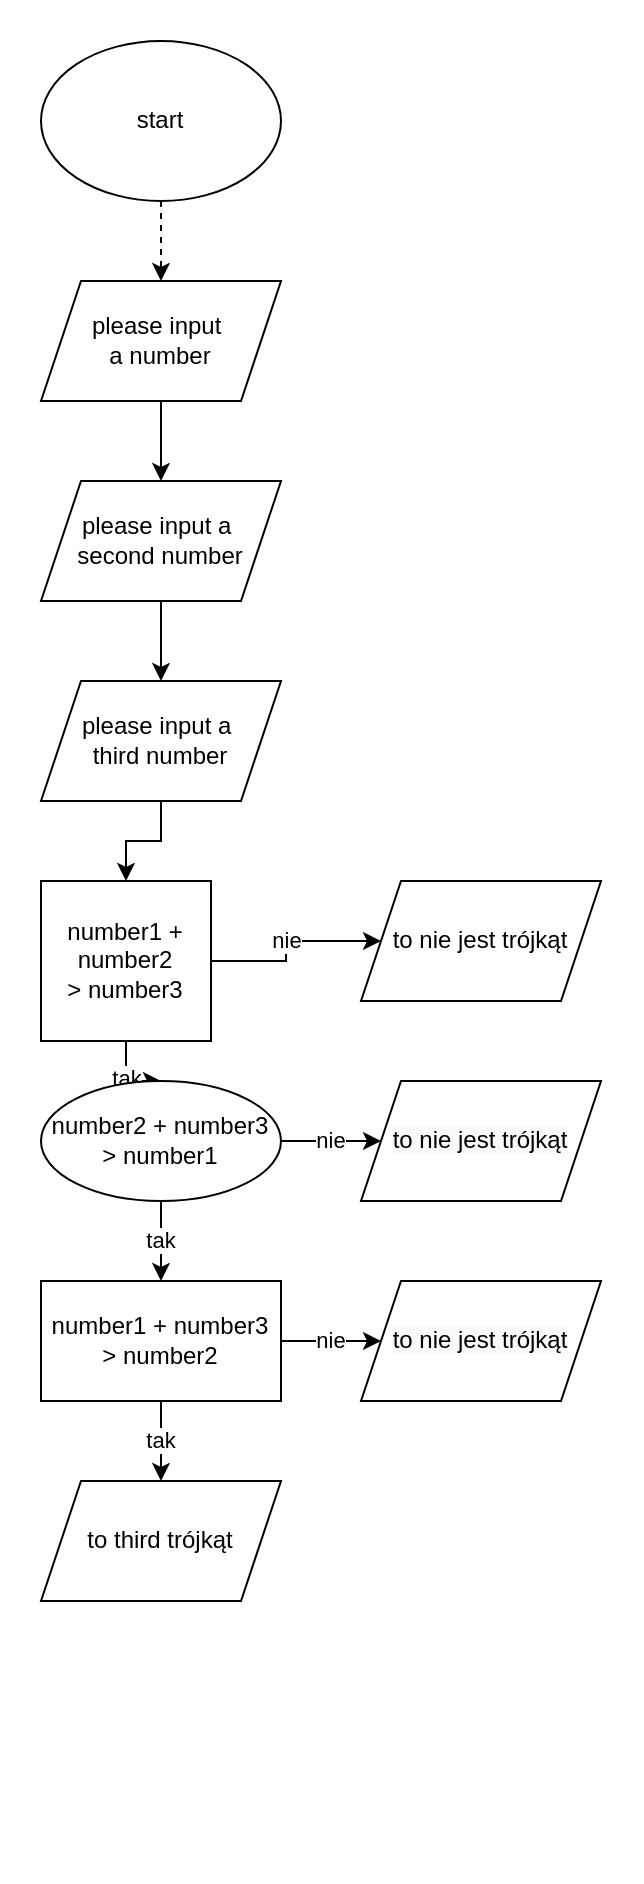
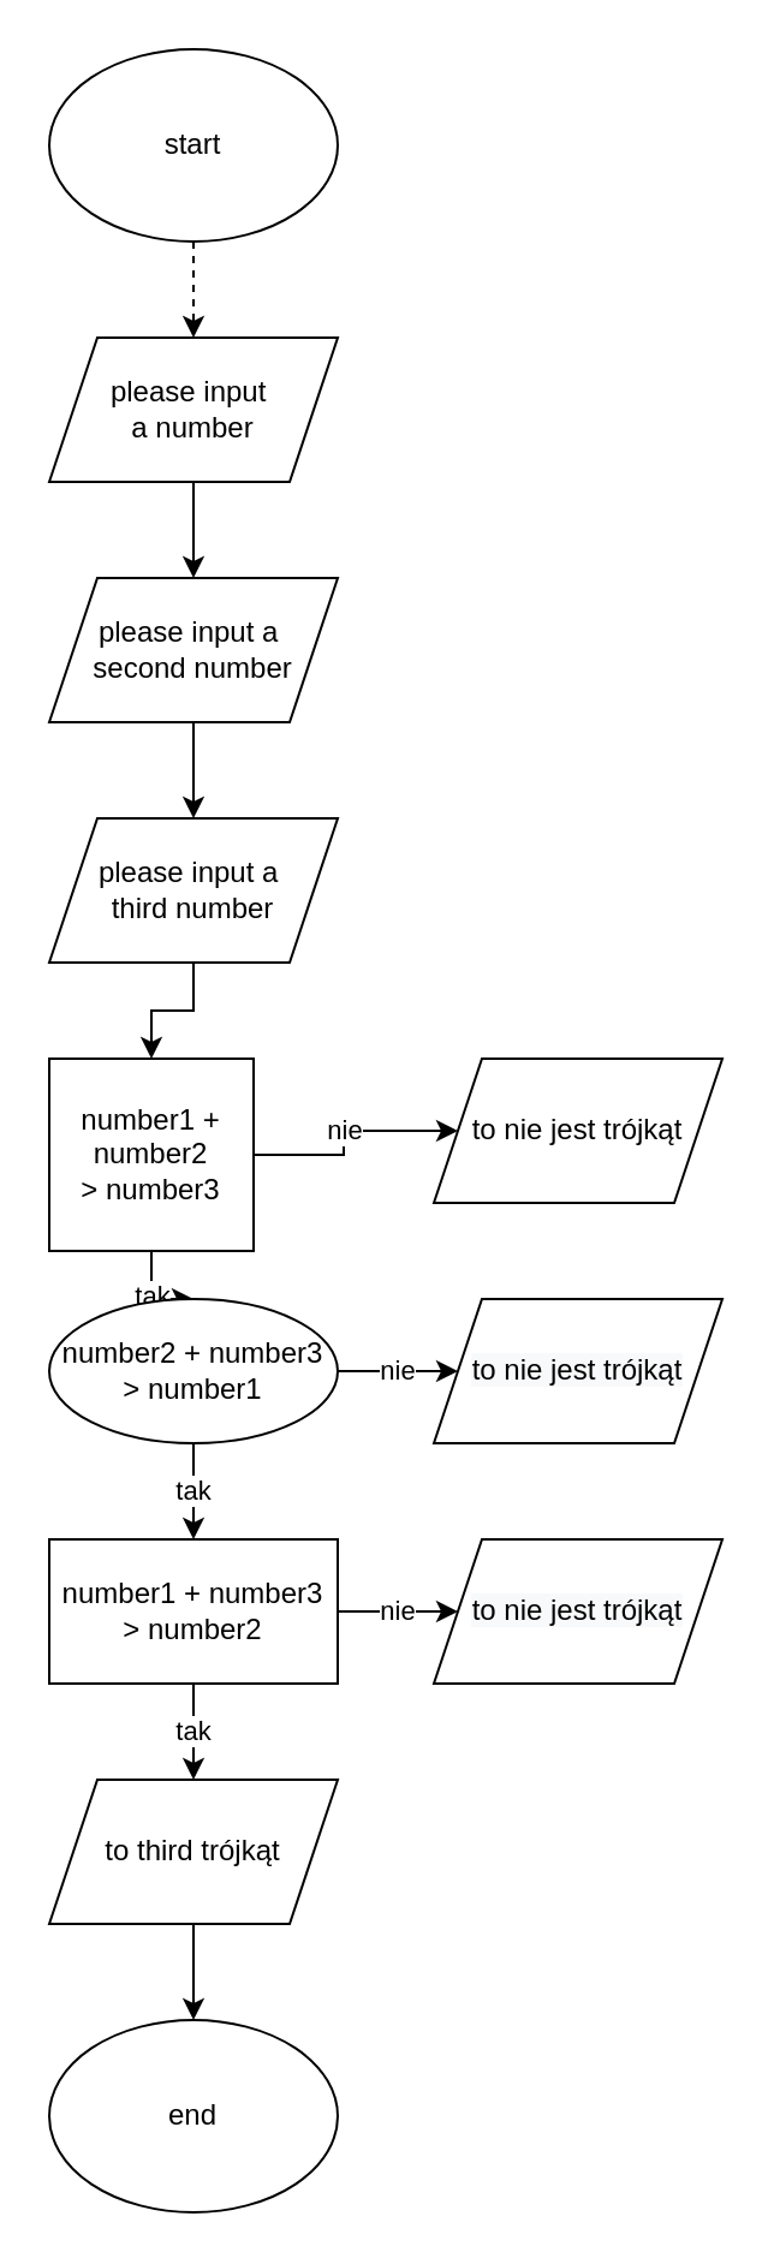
  <mxCell id="0" />
  <mxCell id="1" parent="0" />
  <mxCell id="2" style="edgeStyle=orthogonalEdgeStyle;rounded=0;orthogonalLoop=1;jettySize=auto;html=1;dashed=1;" edge="1" parent="1" source="3" target="5"><mxGeometry relative="1" as="geometry" /></mxCell>
  <mxCell id="3" value="start" style="ellipse;whiteSpace=wrap;html=1;shadow=0;glass=0;fillColor=#ffffff;gradientColor=none;" vertex="1" parent="1"><mxGeometry x="20" y="20" width="120" height="80" as="geometry" /></mxCell>
  <mxCell id="4" style="edgeStyle=orthogonalEdgeStyle;rounded=0;orthogonalLoop=1;jettySize=auto;html=1;" edge="1" parent="1" source="5" target="7"><mxGeometry relative="1" as="geometry" /></mxCell>
  <mxCell id="5" value="please input&amp;nbsp;&lt;br&gt;a number" style="shape=parallelogram;perimeter=parallelogramPerimeter;whiteSpace=wrap;html=1;fixedSize=1;shadow=0;glass=0;fillColor=#ffffff;gradientColor=none;" vertex="1" parent="1"><mxGeometry x="20" y="140" width="120" height="60" as="geometry" /></mxCell>
  <mxCell id="6" style="edgeStyle=orthogonalEdgeStyle;rounded=0;orthogonalLoop=1;jettySize=auto;html=1;" edge="1" parent="1" source="7" target="9"><mxGeometry relative="1" as="geometry" /></mxCell>
  <mxCell id="7" value="please input a&amp;nbsp;&lt;br&gt;second number" style="shape=parallelogram;perimeter=parallelogramPerimeter;whiteSpace=wrap;html=1;fixedSize=1;shadow=0;glass=0;fillColor=#ffffff;gradientColor=none;" vertex="1" parent="1"><mxGeometry x="20" y="240" width="120" height="60" as="geometry" /></mxCell>
  <mxCell id="8" style="edgeStyle=orthogonalEdgeStyle;rounded=0;orthogonalLoop=1;jettySize=auto;html=1;entryX=0.5;entryY=0;entryDx=0;entryDy=0;" edge="1" parent="1" source="9" target="12"><mxGeometry relative="1" as="geometry" /></mxCell>
  <mxCell id="9" value="please input a&amp;nbsp;&lt;br&gt;third number" style="shape=parallelogram;perimeter=parallelogramPerimeter;whiteSpace=wrap;html=1;fixedSize=1;shadow=0;glass=0;fillColor=#ffffff;gradientColor=none;" vertex="1" parent="1"><mxGeometry x="20" y="340" width="120" height="60" as="geometry" /></mxCell>
  <mxCell id="10" value="nie" style="edgeStyle=orthogonalEdgeStyle;rounded=0;orthogonalLoop=1;jettySize=auto;html=1;" edge="1" parent="1" source="12" target="13"><mxGeometry relative="1" as="geometry" /></mxCell>
  <mxCell id="11" value="tak" style="edgeStyle=orthogonalEdgeStyle;rounded=0;orthogonalLoop=1;jettySize=auto;html=1;" edge="1" parent="1" source="12" target="16"><mxGeometry relative="1" as="geometry" /></mxCell>
  <mxCell id="12" value="number1 + number2&lt;br&gt;&amp;gt; number3" style="rounded=0;whiteSpace=wrap;html=1;shadow=0;glass=0;fillColor=#ffffff;gradientColor=none;" vertex="1" parent="1"><mxGeometry x="20" y="440" width="85" height="80" as="geometry" /></mxCell>
  <mxCell id="13" value="to nie jest trójkąt" style="shape=parallelogram;perimeter=parallelogramPerimeter;whiteSpace=wrap;html=1;fixedSize=1;shadow=0;glass=0;fillColor=#ffffff;gradientColor=none;" vertex="1" parent="1"><mxGeometry x="180" y="440" width="120" height="60" as="geometry" /></mxCell>
  <mxCell id="14" value="nie" style="edgeStyle=orthogonalEdgeStyle;rounded=0;orthogonalLoop=1;jettySize=auto;html=1;" edge="1" parent="1" source="16" target="17"><mxGeometry relative="1" as="geometry" /></mxCell>
  <mxCell id="15" value="tak" style="edgeStyle=orthogonalEdgeStyle;rounded=0;orthogonalLoop=1;jettySize=auto;html=1;" edge="1" parent="1" source="16" target="20"><mxGeometry relative="1" as="geometry" /></mxCell>
  <mxCell id="16" value="number2 + number3&lt;br&gt;&amp;gt; number1" style="ellipse;whiteSpace=wrap;html=1;shadow=0;glass=0;fillColor=#ffffff;gradientColor=none;" vertex="1" parent="1"><mxGeometry x="20" y="540" width="120" height="60" as="geometry" /></mxCell>
  <mxCell id="17" value="&#10;&#10;&lt;span style=&quot;color: rgb(0, 0, 0); font-family: helvetica; font-size: 12px; font-style: normal; font-weight: 400; letter-spacing: normal; text-align: center; text-indent: 0px; text-transform: none; word-spacing: 0px; background-color: rgb(248, 249, 250); display: inline; float: none;&quot;&gt;to nie jest trójkąt&lt;/span&gt;&#10;&#10;" style="shape=parallelogram;perimeter=parallelogramPerimeter;whiteSpace=wrap;html=1;fixedSize=1;shadow=0;glass=0;fillColor=#ffffff;gradientColor=none;" vertex="1" parent="1"><mxGeometry x="180" y="540" width="120" height="60" as="geometry" /></mxCell>
  <mxCell id="18" value="nie" style="edgeStyle=orthogonalEdgeStyle;rounded=0;orthogonalLoop=1;jettySize=auto;html=1;" edge="1" parent="1" source="20" target="21"><mxGeometry relative="1" as="geometry" /></mxCell>
  <mxCell id="19" value="tak" style="edgeStyle=orthogonalEdgeStyle;rounded=0;orthogonalLoop=1;jettySize=auto;html=1;" edge="1" parent="1" source="20" target="23"><mxGeometry relative="1" as="geometry" /></mxCell>
  <mxCell id="20" value="number1 + number3&lt;br&gt;&amp;gt; number2" style="rounded=0;whiteSpace=wrap;html=1;shadow=0;glass=0;fillColor=#ffffff;gradientColor=none;" vertex="1" parent="1"><mxGeometry x="20" y="640" width="120" height="60" as="geometry" /></mxCell>
  <mxCell id="21" value="&#10;&#10;&lt;span style=&quot;color: rgb(0, 0, 0); font-family: helvetica; font-size: 12px; font-style: normal; font-weight: 400; letter-spacing: normal; text-align: center; text-indent: 0px; text-transform: none; word-spacing: 0px; background-color: rgb(248, 249, 250); display: inline; float: none;&quot;&gt;to nie jest trójkąt&lt;/span&gt;&#10;&#10;" style="shape=parallelogram;perimeter=parallelogramPerimeter;whiteSpace=wrap;html=1;fixedSize=1;shadow=0;glass=0;fillColor=#ffffff;gradientColor=none;" vertex="1" parent="1"><mxGeometry x="180" y="640" width="120" height="60" as="geometry" /></mxCell>
+ <mxCell id="22" style="edgeStyle=orthogonalEdgeStyle;rounded=0;orthogonalLoop=1;jettySize=auto;html=1;" edge="1" parent="1" source="23" target="24"><mxGeometry relative="1" as="geometry" /></mxCell>
  <mxCell id="23" value="to third trójkąt" style="shape=parallelogram;perimeter=parallelogramPerimeter;whiteSpace=wrap;html=1;fixedSize=1;shadow=0;glass=0;fillColor=#ffffff;gradientColor=none;" vertex="1" parent="1"><mxGeometry x="20" y="740" width="120" height="60" as="geometry" /></mxCell>
+ <mxCell id="24" value="end" style="ellipse;whiteSpace=wrap;html=1;shadow=0;glass=0;fillColor=#ffffff;gradientColor=none;" vertex="1" parent="1"><mxGeometry x="20" y="840" width="120" height="80" as="geometry" /></mxCell>
